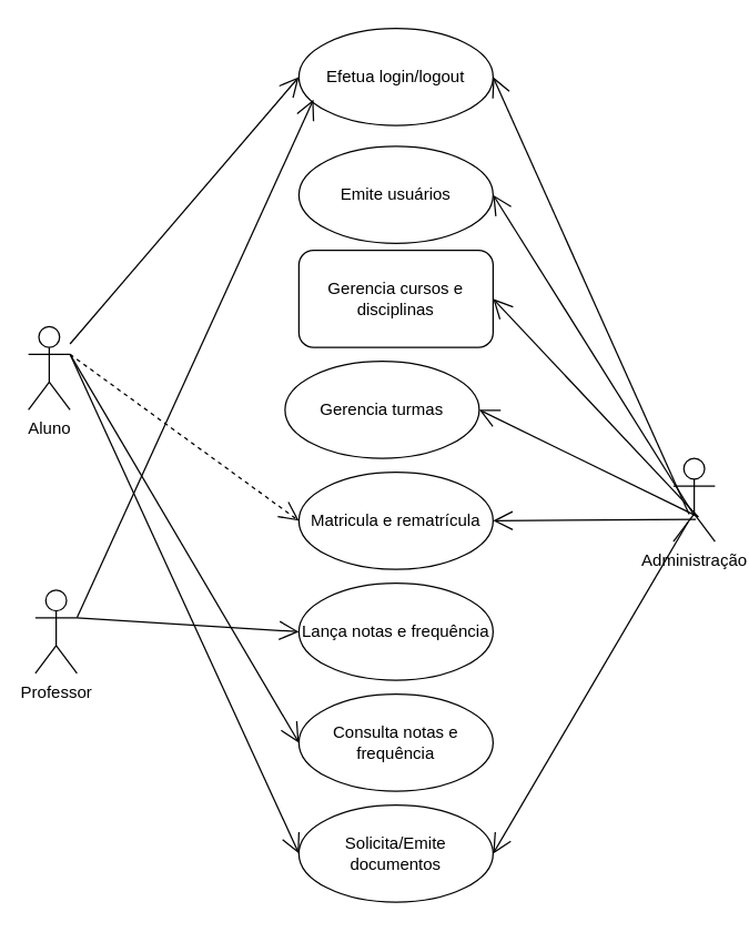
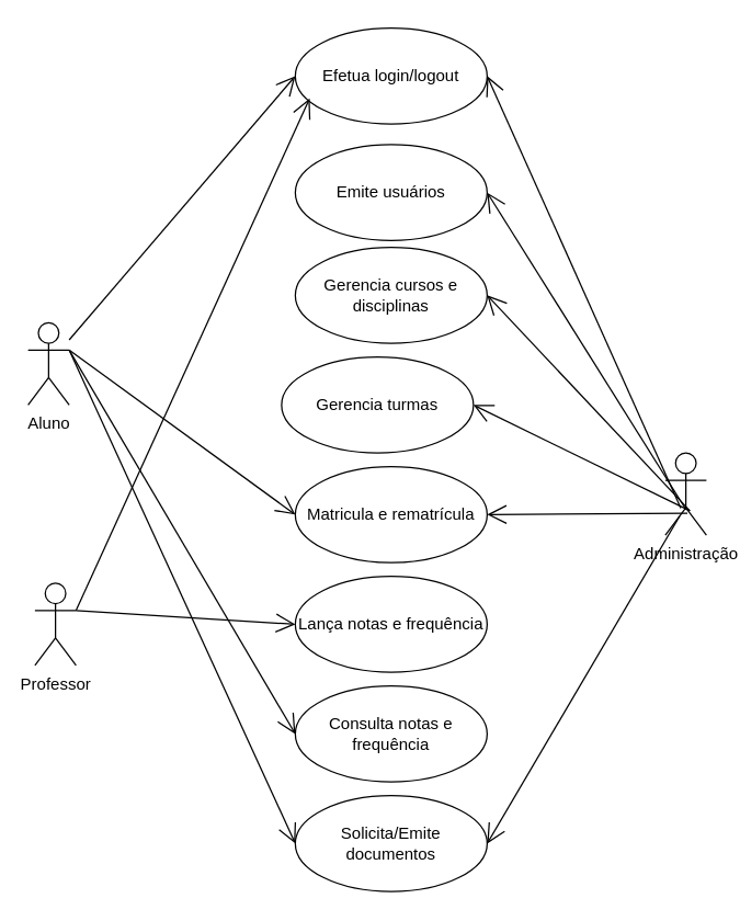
  <mxCell id="0" />
  <mxCell id="1" parent="0" />
  <mxCell id="2" value="Aluno" style="shape=umlActor;verticalLabelPosition=bottom;verticalAlign=top;html=1;" vertex="1" parent="1"><mxGeometry x="20" y="235" width="30" height="60" as="geometry" /></mxCell>
  <mxCell id="3" value="Administração" style="shape=umlActor;verticalLabelPosition=bottom;verticalAlign=top;html=1;" vertex="1" parent="1"><mxGeometry x="485" y="330" width="30" height="60" as="geometry" /></mxCell>
  <mxCell id="4" value="Professor" style="shape=umlActor;verticalLabelPosition=bottom;verticalAlign=top;html=1;" vertex="1" parent="1"><mxGeometry x="25" y="425" width="30" height="60" as="geometry" /></mxCell>
  <mxCell id="5" value="Emite usuários" style="ellipse;whiteSpace=wrap;html=1;" vertex="1" parent="1"><mxGeometry x="215" y="105" width="140" height="70" as="geometry" /></mxCell>
- <mxCell id="6" value="Gerencia cursos e disciplinas" style="whiteSpace=wrap;html=1;rounded=1;" vertex="1" parent="1"><mxGeometry x="215" y="180" width="140" height="70" as="geometry" /></mxCell>
+ <mxCell id="6" value="Gerencia cursos e disciplinas" style="ellipse;whiteSpace=wrap;html=1;" vertex="1" parent="1"><mxGeometry x="215" y="180" width="140" height="70" as="geometry" /></mxCell>
  <mxCell id="7" value="Gerencia turmas" style="ellipse;whiteSpace=wrap;html=1;" vertex="1" parent="1"><mxGeometry x="205" y="260" width="140" height="70" as="geometry" /></mxCell>
  <mxCell id="8" value="Matricula e rematrícula" style="ellipse;whiteSpace=wrap;html=1;" vertex="1" parent="1"><mxGeometry x="215" y="340" width="140" height="70" as="geometry" /></mxCell>
  <mxCell id="9" value="Lança notas e frequência" style="ellipse;whiteSpace=wrap;html=1;" vertex="1" parent="1"><mxGeometry x="215" y="420" width="140" height="70" as="geometry" /></mxCell>
  <mxCell id="10" value="Consulta notas e frequência" style="ellipse;whiteSpace=wrap;html=1;" vertex="1" parent="1"><mxGeometry x="215" y="500" width="140" height="70" as="geometry" /></mxCell>
  <mxCell id="11" value="Efetua login/logout" style="ellipse;whiteSpace=wrap;html=1;" vertex="1" parent="1"><mxGeometry x="215" y="20" width="140" height="70" as="geometry" /></mxCell>
  <mxCell id="12" value="" style="endArrow=open;endFill=1;endSize=12;html=1;entryX=0;entryY=0.5;entryDx=0;entryDy=0;" edge="1" parent="1" source="2" target="11"><mxGeometry width="160" relative="1" as="geometry"><mxPoint x="135" y="320" as="sourcePoint" /><mxPoint x="295" y="320" as="targetPoint" /></mxGeometry></mxCell>
  <mxCell id="13" value="" style="endArrow=open;endFill=1;endSize=12;html=1;entryX=0.075;entryY=0.733;entryDx=0;entryDy=0;entryPerimeter=0;exitX=1;exitY=0.333;exitDx=0;exitDy=0;exitPerimeter=0;" edge="1" parent="1" source="4" target="11"><mxGeometry width="160" relative="1" as="geometry"><mxPoint x="85" y="137" as="sourcePoint" /><mxPoint x="225" y="65" as="targetPoint" /></mxGeometry></mxCell>
  <mxCell id="14" value="" style="endArrow=open;endFill=1;endSize=12;html=1;entryX=1;entryY=0.5;entryDx=0;entryDy=0;exitX=0.377;exitY=0.673;exitDx=0;exitDy=0;exitPerimeter=0;" edge="1" parent="1" source="3" target="11"><mxGeometry width="160" relative="1" as="geometry"><mxPoint x="85" y="367" as="sourcePoint" /><mxPoint x="235" y="81" as="targetPoint" /></mxGeometry></mxCell>
  <mxCell id="15" value="" style="endArrow=open;endFill=1;endSize=12;html=1;entryX=1;entryY=0.5;entryDx=0;entryDy=0;exitX=0.503;exitY=0.688;exitDx=0;exitDy=0;exitPerimeter=0;" edge="1" parent="1" source="3" target="5"><mxGeometry width="160" relative="1" as="geometry"><mxPoint x="455" y="260" as="sourcePoint" /><mxPoint x="365" y="65" as="targetPoint" /></mxGeometry></mxCell>
  <mxCell id="16" value="" style="endArrow=open;endFill=1;endSize=12;html=1;exitX=0.598;exitY=0.704;exitDx=0;exitDy=0;exitPerimeter=0;entryX=1;entryY=0.5;entryDx=0;entryDy=0;" edge="1" parent="1" source="3" target="6"><mxGeometry width="160" relative="1" as="geometry"><mxPoint x="135" y="320" as="sourcePoint" /><mxPoint x="295" y="320" as="targetPoint" /></mxGeometry></mxCell>
  <mxCell id="17" value="" style="endArrow=open;endFill=1;endSize=12;html=1;exitX=0.598;exitY=0.704;exitDx=0;exitDy=0;exitPerimeter=0;entryX=1;entryY=0.5;entryDx=0;entryDy=0;" edge="1" parent="1" source="3" target="7"><mxGeometry width="160" relative="1" as="geometry"><mxPoint x="523" y="272" as="sourcePoint" /><mxPoint x="365" y="225" as="targetPoint" /></mxGeometry></mxCell>
  <mxCell id="18" value="" style="endArrow=open;endFill=1;endSize=12;html=1;exitX=0.538;exitY=0.732;exitDx=0;exitDy=0;exitPerimeter=0;entryX=1;entryY=0.5;entryDx=0;entryDy=0;" edge="1" parent="1" source="3" target="8"><mxGeometry width="160" relative="1" as="geometry"><mxPoint x="510" y="260" as="sourcePoint" /><mxPoint x="405" y="460" as="targetPoint" /></mxGeometry></mxCell>
  <mxCell id="19" value="" style="endArrow=open;endFill=1;endSize=12;html=1;exitX=1;exitY=0.333;exitDx=0;exitDy=0;exitPerimeter=0;entryX=0;entryY=0.5;entryDx=0;entryDy=0;" edge="1" parent="1" source="4" target="9"><mxGeometry width="160" relative="1" as="geometry"><mxPoint x="135" y="340" as="sourcePoint" /><mxPoint x="295" y="320" as="targetPoint" /></mxGeometry></mxCell>
- <mxCell id="20" value="" style="endArrow=open;endFill=1;endSize=12;html=1;exitX=1;exitY=0.333;exitDx=0;exitDy=0;exitPerimeter=0;entryX=0;entryY=0.5;entryDx=0;entryDy=0;dashed=1;" edge="1" parent="1" source="2" target="8"><mxGeometry width="160" relative="1" as="geometry"><mxPoint x="135" y="320" as="sourcePoint" /><mxPoint x="295" y="320" as="targetPoint" /></mxGeometry></mxCell>
+ <mxCell id="20" value="" style="endArrow=open;endFill=1;endSize=12;html=1;exitX=1;exitY=0.333;exitDx=0;exitDy=0;exitPerimeter=0;entryX=0;entryY=0.5;entryDx=0;entryDy=0;" edge="1" parent="1" source="2" target="8"><mxGeometry width="160" relative="1" as="geometry"><mxPoint x="135" y="320" as="sourcePoint" /><mxPoint x="295" y="320" as="targetPoint" /></mxGeometry></mxCell>
  <mxCell id="21" value="" style="endArrow=open;endFill=1;endSize=12;html=1;exitX=1;exitY=0.333;exitDx=0;exitDy=0;exitPerimeter=0;entryX=0;entryY=0.5;entryDx=0;entryDy=0;" edge="1" parent="1" source="2" target="10"><mxGeometry width="160" relative="1" as="geometry"><mxPoint x="85" y="135" as="sourcePoint" /><mxPoint x="225" y="385" as="targetPoint" /></mxGeometry></mxCell>
  <mxCell id="22" value="Solicita/Emite documentos" style="ellipse;whiteSpace=wrap;html=1;" vertex="1" parent="1"><mxGeometry x="215" y="580" width="140" height="70" as="geometry" /></mxCell>
  <mxCell id="23" value="" style="endArrow=open;endFill=1;endSize=12;html=1;exitX=1;exitY=0.333;exitDx=0;exitDy=0;exitPerimeter=0;entryX=0;entryY=0.5;entryDx=0;entryDy=0;" edge="1" parent="1" source="2" target="22"><mxGeometry width="160" relative="1" as="geometry"><mxPoint x="135" y="420" as="sourcePoint" /><mxPoint x="295" y="420" as="targetPoint" /></mxGeometry></mxCell>
  <mxCell id="24" value="" style="endArrow=open;endFill=1;endSize=12;html=1;entryX=1;entryY=0.5;entryDx=0;entryDy=0;exitX=0.349;exitY=0.768;exitDx=0;exitDy=0;exitPerimeter=0;" edge="1" parent="1" source="3" target="22"><mxGeometry width="160" relative="1" as="geometry"><mxPoint x="571" y="394" as="sourcePoint" /><mxPoint x="365" y="385" as="targetPoint" /></mxGeometry></mxCell>
